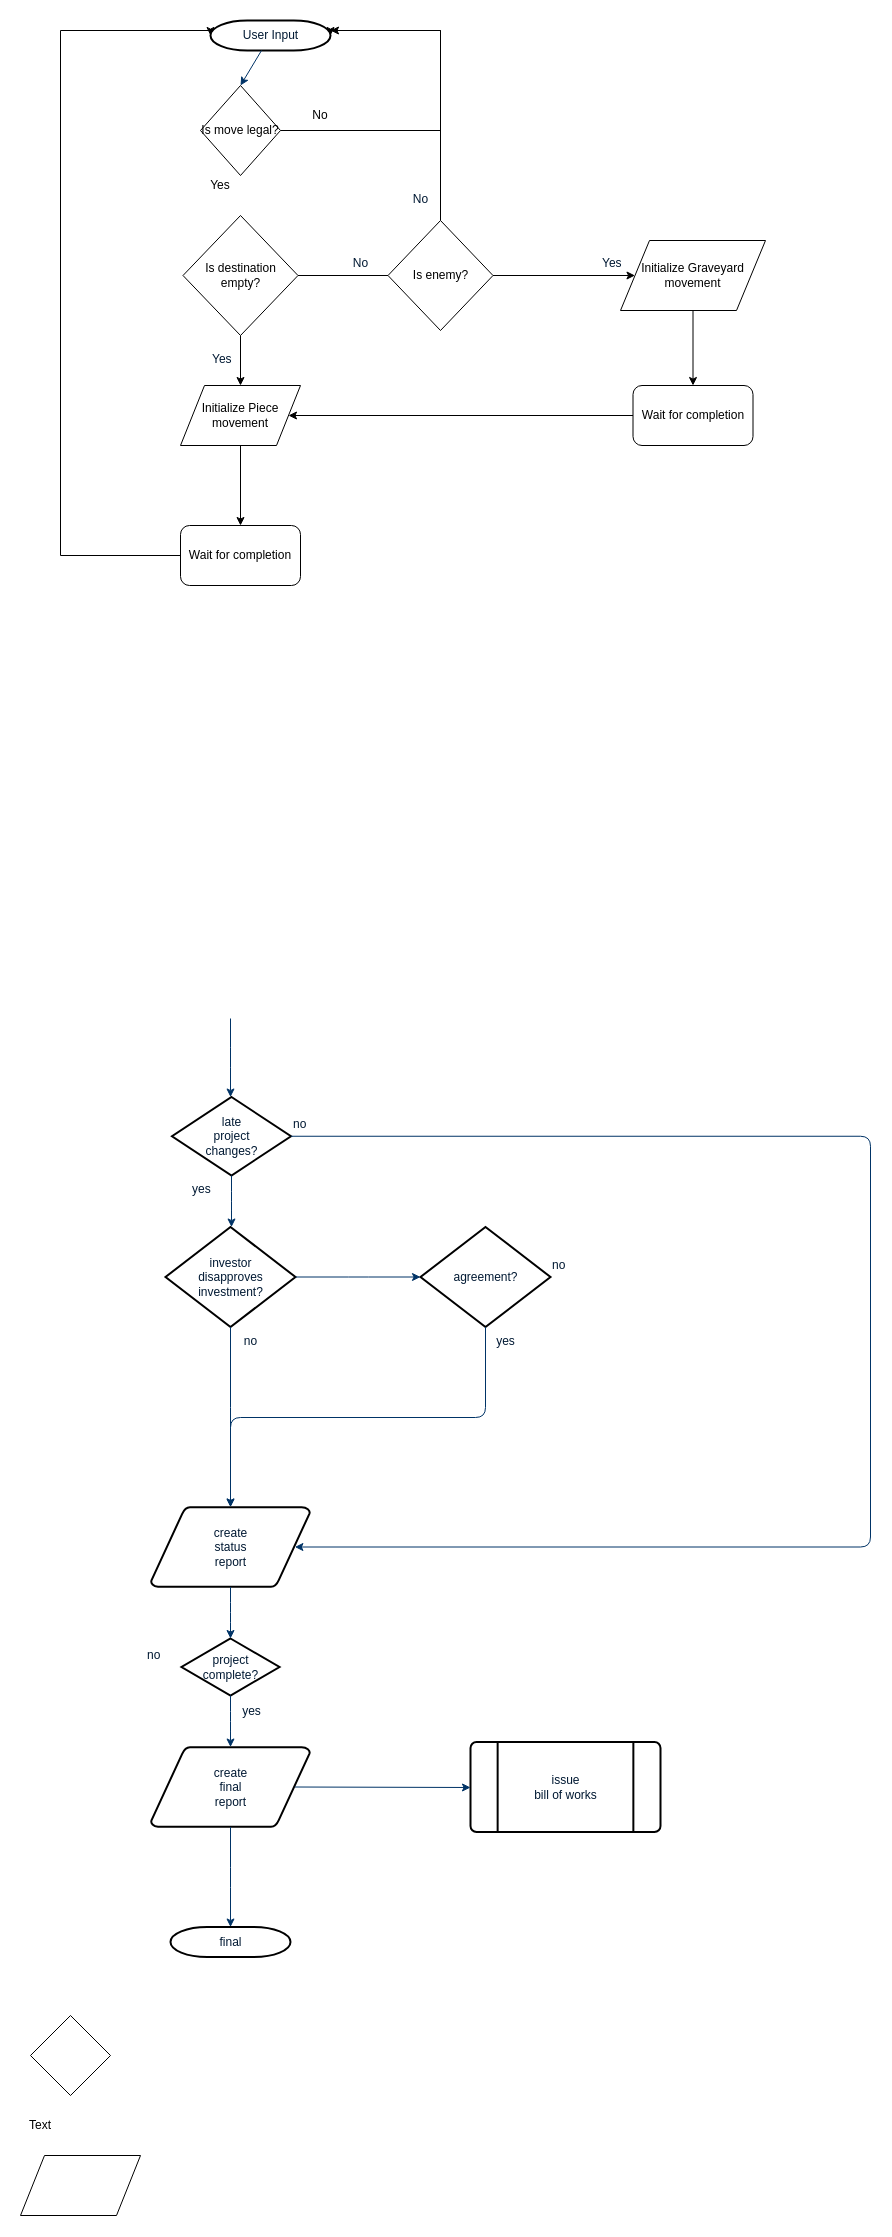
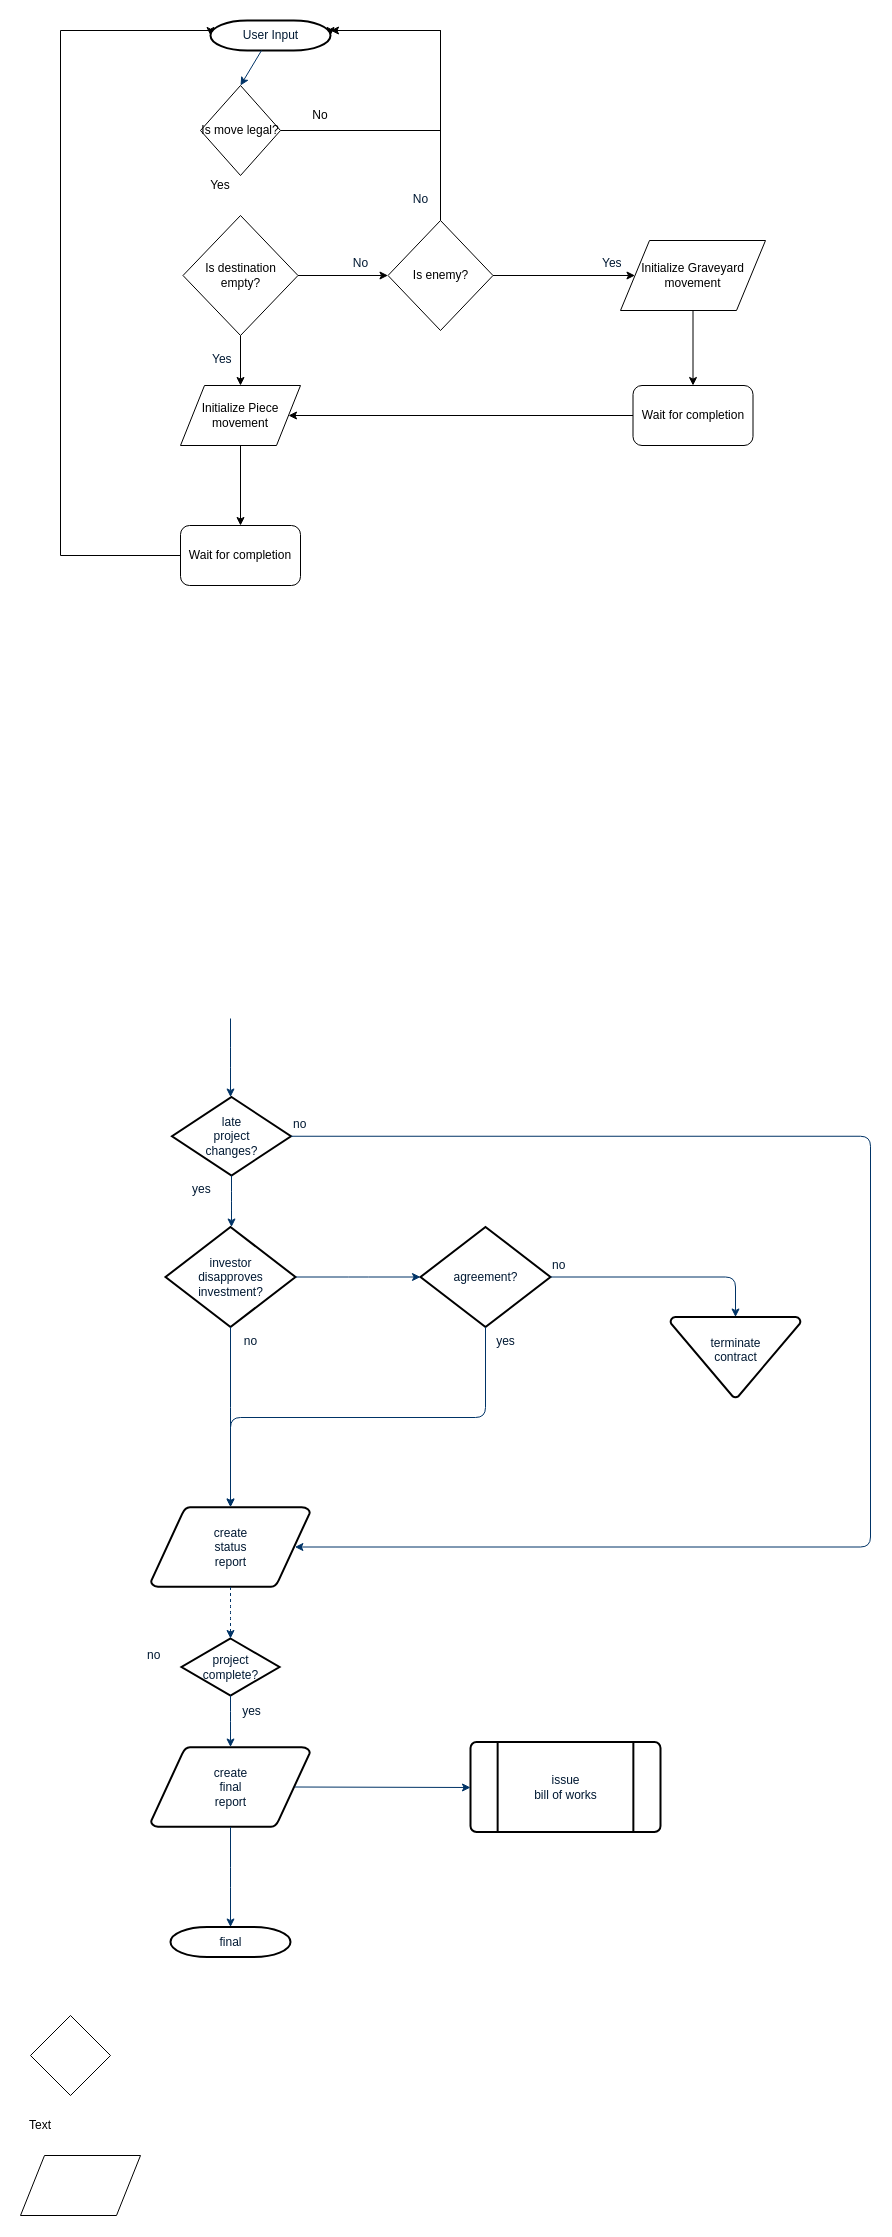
  <mxCell id="0" />
  <mxCell id="1" parent="0" />
  <mxCell id="2" value="User Input" style="shape=mxgraph.flowchart.terminator;fillColor=#FFFFFF;strokeColor=#000000;strokeWidth=2;gradientColor=none;gradientDirection=north;fontColor=#001933;fontStyle=0;html=1;" parent="1" vertex="1"><mxGeometry x="210" y="20" width="120" height="30" as="geometry" /></mxCell>
  <mxCell id="3" style="fontColor=#001933;fontStyle=1;strokeColor=#003366;strokeWidth=1;html=1;" parent="1" source="2" edge="1"><mxGeometry relative="1" as="geometry"><mxPoint x="240" y="85" as="targetPoint" /></mxGeometry></mxCell>
  <mxCell id="4" value="No" style="text;fontColor=#001933;fontStyle=0;html=1;strokeColor=none;gradientColor=none;fillColor=none;strokeWidth=2;align=center;" parent="1" vertex="1"><mxGeometry x="400" y="185" width="40" height="26" as="geometry" /></mxCell>
  <mxCell id="5" value="late&#10;project&#10;changes?" style="shape=mxgraph.flowchart.decision;fillColor=#FFFFFF;strokeColor=#000000;strokeWidth=2;gradientColor=none;gradientDirection=north;fontColor=#001933;fontStyle=0;html=1;" parent="1" vertex="1"><mxGeometry x="171.5" y="1096.5" width="119" height="78.5" as="geometry" /></mxCell>
  <mxCell id="6" value="" style="edgeStyle=elbowEdgeStyle;elbow=horizontal;exitX=0.5;exitY=0.9;exitPerimeter=0;fontColor=#001933;fontStyle=1;strokeColor=#003366;strokeWidth=1;html=1;" parent="1" target="5" edge="1"><mxGeometry x="-10" y="61.5" width="100" height="100" as="geometry"><mxPoint x="230" y="1018" as="sourcePoint" /><mxPoint x="10" y="16.5" as="targetPoint" /></mxGeometry></mxCell>
  <mxCell id="7" value="yes" style="text;fontColor=#001933;fontStyle=0;html=1;strokeColor=none;gradientColor=none;fillColor=none;strokeWidth=2;" parent="1" vertex="1"><mxGeometry x="190" y="1175" width="40" height="26" as="geometry" /></mxCell>
  <mxCell id="8" value="investor&#10;disapproves&#10; investment?" style="shape=mxgraph.flowchart.decision;fillColor=#FFFFFF;strokeColor=#000000;strokeWidth=2;gradientColor=none;gradientDirection=north;fontColor=#001933;fontStyle=0;html=1;" parent="1" vertex="1"><mxGeometry x="165" y="1226.5" width="130" height="100" as="geometry" /></mxCell>
  <mxCell id="9" value="agreement?" style="shape=mxgraph.flowchart.decision;fillColor=#FFFFFF;strokeColor=#000000;strokeWidth=2;gradientColor=none;gradientDirection=north;fontColor=#001933;fontStyle=0;html=1;" parent="1" vertex="1"><mxGeometry x="420" y="1226.5" width="130" height="100" as="geometry" /></mxCell>
  <mxCell id="10" value="" style="edgeStyle=elbowEdgeStyle;elbow=horizontal;exitX=0.5;exitY=1;exitPerimeter=0;fontColor=#001933;fontStyle=1;strokeColor=#003366;strokeWidth=1;html=1;" parent="1" source="5" target="8" edge="1"><mxGeometry x="-10" y="61.5" width="100" height="100" as="geometry"><mxPoint x="-90" y="116.5" as="sourcePoint" /><mxPoint x="10" y="16.5" as="targetPoint" /></mxGeometry></mxCell>
  <mxCell id="11" value="" style="edgeStyle=elbowEdgeStyle;elbow=horizontal;exitX=1;exitY=0.5;exitPerimeter=0;entryX=0;entryY=0.5;entryPerimeter=0;fontColor=#001933;fontStyle=1;strokeColor=#003366;strokeWidth=1;html=1;" parent="1" source="8" target="9" edge="1"><mxGeometry x="-10" y="61.5" width="100" height="100" as="geometry"><mxPoint x="-90" y="116.5" as="sourcePoint" /><mxPoint x="10" y="16.5" as="targetPoint" /></mxGeometry></mxCell>
+ <mxCell id="12" value="terminate&#10;contract&#10;" style="shape=mxgraph.flowchart.merge_or_storage;fillColor=#FFFFFF;strokeColor=#000000;strokeWidth=2;gradientColor=none;gradientDirection=north;fontColor=#001933;fontStyle=0;html=1;" parent="1" vertex="1"><mxGeometry x="670" y="1316.5" width="130" height="80.5" as="geometry" /></mxCell>
+ <mxCell id="13" value="" style="edgeStyle=elbowEdgeStyle;elbow=vertical;exitX=1;exitY=0.5;exitPerimeter=0;entryX=0.5;entryY=0;entryPerimeter=0;fontColor=#001933;fontStyle=1;strokeColor=#003366;strokeWidth=1;html=1;" parent="1" source="9" target="12" edge="1"><mxGeometry x="-10" y="61.5" width="100" height="100" as="geometry"><mxPoint x="-90" y="116.5" as="sourcePoint" /><mxPoint x="10" y="16.5" as="targetPoint" /><Array as="points"><mxPoint x="650" y="1276.5" /></Array></mxGeometry></mxCell>
  <mxCell id="14" value="create&#10;status&#10;report" style="shape=mxgraph.flowchart.data;fillColor=#FFFFFF;strokeColor=#000000;strokeWidth=2;gradientColor=none;gradientDirection=north;fontColor=#001933;fontStyle=0;html=1;" parent="1" vertex="1"><mxGeometry x="150.5" y="1506.5" width="159" height="80" as="geometry" /></mxCell>
  <mxCell id="15" value="" style="edgeStyle=elbowEdgeStyle;elbow=vertical;exitX=0.5;exitY=1;exitPerimeter=0;fontColor=#001933;fontStyle=1;strokeColor=#003366;strokeWidth=1;html=1;" parent="1" source="8" target="14" edge="1"><mxGeometry x="-10" y="61.5" width="100" height="100" as="geometry"><mxPoint x="-90" y="116.5" as="sourcePoint" /><mxPoint x="10" y="16.5" as="targetPoint" /></mxGeometry></mxCell>
  <mxCell id="16" value="" style="edgeStyle=elbowEdgeStyle;elbow=vertical;exitX=0.5;exitY=1;exitPerimeter=0;entryX=0.5;entryY=0;entryPerimeter=0;fontColor=#001933;fontStyle=1;strokeColor=#003366;strokeWidth=1;html=1;" parent="1" source="9" target="14" edge="1"><mxGeometry x="-10" y="61.5" width="100" height="100" as="geometry"><mxPoint x="-90" y="116.5" as="sourcePoint" /><mxPoint x="10" y="16.5" as="targetPoint" /></mxGeometry></mxCell>
  <mxCell id="17" value="project&#10;complete?" style="shape=mxgraph.flowchart.decision;fillColor=#FFFFFF;strokeColor=#000000;strokeWidth=2;gradientColor=none;gradientDirection=north;fontColor=#001933;fontStyle=0;html=1;" parent="1" vertex="1"><mxGeometry x="181" y="1638" width="98" height="57" as="geometry" /></mxCell>
  <mxCell id="18" value="create&#10;final&#10;report" style="shape=mxgraph.flowchart.data;fillColor=#FFFFFF;strokeColor=#000000;strokeWidth=2;gradientColor=none;gradientDirection=north;fontColor=#001933;fontStyle=0;html=1;" parent="1" vertex="1"><mxGeometry x="150.5" y="1746.5" width="159" height="80" as="geometry" /></mxCell>
  <mxCell id="19" value="issue&#10;bill of works" style="shape=mxgraph.flowchart.predefined_process;fillColor=#FFFFFF;strokeColor=#000000;strokeWidth=2;gradientColor=none;gradientDirection=north;fontColor=#001933;fontStyle=0;html=1;" parent="1" vertex="1"><mxGeometry x="470" y="1741.5" width="190" height="90" as="geometry" /></mxCell>
  <mxCell id="20" value="final" style="shape=mxgraph.flowchart.terminator;fillColor=#FFFFFF;strokeColor=#000000;strokeWidth=2;gradientColor=none;gradientDirection=north;fontColor=#001933;fontStyle=0;html=1;" parent="1" vertex="1"><mxGeometry x="170" y="1926.5" width="120" height="30" as="geometry" /></mxCell>
- <mxCell id="21" value="" style="edgeStyle=elbowEdgeStyle;elbow=vertical;exitX=0.5;exitY=1;exitPerimeter=0;entryX=0.5;entryY=0;entryPerimeter=0;fontColor=#001933;fontStyle=1;strokeColor=#003366;strokeWidth=1;html=1;" parent="1" source="14" target="17" edge="1"><mxGeometry x="-10" y="61.5" width="100" height="100" as="geometry"><mxPoint x="-90" y="116.5" as="sourcePoint" /><mxPoint x="10" y="16.5" as="targetPoint" /></mxGeometry></mxCell>
+ <mxCell id="21" value="" style="edgeStyle=elbowEdgeStyle;elbow=vertical;exitX=0.5;exitY=1;exitPerimeter=0;entryX=0.5;entryY=0;entryPerimeter=0;fontColor=#001933;fontStyle=1;strokeColor=#003366;strokeWidth=1;html=1;dashed=1;" parent="1" source="14" target="17" edge="1"><mxGeometry x="-10" y="61.5" width="100" height="100" as="geometry"><mxPoint x="-90" y="116.5" as="sourcePoint" /><mxPoint x="10" y="16.5" as="targetPoint" /></mxGeometry></mxCell>
  <mxCell id="22" value="" style="edgeStyle=elbowEdgeStyle;elbow=vertical;exitX=0.5;exitY=1;exitPerimeter=0;entryX=0.5;entryY=0;entryPerimeter=0;fontColor=#001933;fontStyle=1;strokeColor=#003366;strokeWidth=1;html=1;" parent="1" source="17" target="18" edge="1"><mxGeometry x="-10" y="61.5" width="100" height="100" as="geometry"><mxPoint x="-90" y="116.5" as="sourcePoint" /><mxPoint x="10" y="16.5" as="targetPoint" /></mxGeometry></mxCell>
  <mxCell id="23" value="" style="edgeStyle=elbowEdgeStyle;elbow=vertical;exitX=0.5;exitY=1;exitPerimeter=0;entryX=0.5;entryY=0;entryPerimeter=0;fontColor=#001933;fontStyle=1;strokeColor=#003366;strokeWidth=1;html=1;" parent="1" source="18" target="20" edge="1"><mxGeometry x="-10" y="61.5" width="100" height="100" as="geometry"><mxPoint x="-90" y="116.5" as="sourcePoint" /><mxPoint x="10" y="16.5" as="targetPoint" /></mxGeometry></mxCell>
  <mxCell id="24" value="" style="edgeStyle=elbowEdgeStyle;elbow=vertical;exitX=0.905;exitY=0.5;exitPerimeter=0;entryX=0;entryY=0.5;entryPerimeter=0;fontColor=#001933;fontStyle=1;strokeColor=#003366;strokeWidth=1;html=1;" parent="1" source="18" target="19" edge="1"><mxGeometry x="-10" y="61.5" width="100" height="100" as="geometry"><mxPoint x="-90" y="116.5" as="sourcePoint" /><mxPoint x="10" y="16.5" as="targetPoint" /></mxGeometry></mxCell>
  <mxCell id="25" value="" style="edgeStyle=elbowEdgeStyle;elbow=horizontal;exitX=1;exitY=0.5;exitPerimeter=0;entryX=0.905;entryY=0.5;entryPerimeter=0;fontColor=#001933;fontStyle=1;strokeColor=#003366;strokeWidth=1;html=1;" parent="1" source="5" target="14" edge="1"><mxGeometry width="100" height="100" as="geometry"><mxPoint y="55" as="sourcePoint" x="-80" /><mxPoint x="20" as="targetPoint" y="-45" /><Array as="points"><mxPoint x="870" y="1275" /></Array></mxGeometry></mxCell>
  <mxCell id="26" value="no" style="text;fontColor=#001933;fontStyle=0;html=1;strokeColor=none;gradientColor=none;fillColor=none;strokeWidth=2;" parent="1" vertex="1"><mxGeometry x="290.5" y="1109.75" width="40" height="26" as="geometry" /></mxCell>
  <mxCell id="27" value="Yes" style="text;fontColor=#001933;fontStyle=0;html=1;strokeColor=none;gradientColor=none;fillColor=none;strokeWidth=2;" parent="1" vertex="1"><mxGeometry x="600" y="249" width="40" height="26" as="geometry" /></mxCell>
  <mxCell id="28" value="no" style="text;fontColor=#001933;fontStyle=0;html=1;strokeColor=none;gradientColor=none;fillColor=none;strokeWidth=2;align=center;" parent="1" vertex="1"><mxGeometry x="230" y="1326.5" width="40" height="26" as="geometry" /></mxCell>
  <mxCell id="29" value="yes" style="text;fontColor=#001933;fontStyle=0;html=1;strokeColor=none;gradientColor=none;fillColor=none;strokeWidth=2;align=center;" parent="1" vertex="1"><mxGeometry x="485" y="1326.5" width="40" height="26" as="geometry" /></mxCell>
  <mxCell id="30" value="no" style="text;fontColor=#001933;fontStyle=0;html=1;strokeColor=none;gradientColor=none;fillColor=none;strokeWidth=2;" parent="1" vertex="1"><mxGeometry x="550" y="1250.5" width="40" height="26" as="geometry" /></mxCell>
  <mxCell id="31" value="yes" style="text;fontColor=#001933;fontStyle=0;html=1;strokeColor=none;gradientColor=none;fillColor=none;strokeWidth=2;align=center;" parent="1" vertex="1"><mxGeometry x="231" y="1696.5" width="40" height="26" as="geometry" /></mxCell>
  <mxCell id="32" value="no" style="text;fontColor=#001933;fontStyle=0;html=1;strokeColor=none;gradientColor=none;fillColor=none;strokeWidth=2;" parent="1" vertex="1"><mxGeometry x="145" y="1640.5" width="40" height="26" as="geometry" /></mxCell>
  <mxCell id="33" value="" style="edgeStyle=orthogonalEdgeStyle;rounded=0;orthogonalLoop=1;jettySize=auto;html=1;entryX=1;entryY=0.5;entryDx=0;entryDy=0;entryPerimeter=0;" parent="1" source="34" target="2" edge="1"><mxGeometry relative="1" as="geometry"><mxPoint x="370" y="35" as="targetPoint" /><Array as="points"><mxPoint x="440" y="130" /><mxPoint x="440" y="30" /></Array></mxGeometry></mxCell>
  <mxCell id="34" value="Is move legal?" style="rhombus;whiteSpace=wrap;html=1;" parent="1" vertex="1"><mxGeometry x="200" y="85" width="80" height="90" as="geometry" /></mxCell>
  <mxCell id="35" value="" style="rhombus;whiteSpace=wrap;html=1;" parent="1" vertex="1"><mxGeometry x="30" y="2015" width="80" height="80" as="geometry" /></mxCell>
  <mxCell id="36" value="No" style="text;html=1;strokeColor=none;fillColor=none;align=center;verticalAlign=middle;whiteSpace=wrap;rounded=0;" parent="1" vertex="1"><mxGeometry x="300" y="105" width="40" height="20" as="geometry" /></mxCell>
  <mxCell id="37" value="Text" style="text;html=1;strokeColor=none;fillColor=none;align=center;verticalAlign=middle;whiteSpace=wrap;rounded=0;" parent="1" vertex="1"><mxGeometry x="20" y="2115" width="40" height="20" as="geometry" /></mxCell>
  <mxCell id="38" value="Yes" style="text;html=1;strokeColor=none;fillColor=none;align=center;verticalAlign=middle;whiteSpace=wrap;rounded=0;" parent="1" vertex="1"><mxGeometry x="200" y="175" width="40" height="20" as="geometry" /></mxCell>
  <mxCell id="39" value="" style="edgeStyle=orthogonalEdgeStyle;rounded=0;orthogonalLoop=1;jettySize=auto;html=1;" parent="1" source="41" target="44" edge="1"><mxGeometry relative="1" as="geometry" /></mxCell>
- <mxCell id="40" value="" style="edgeStyle=orthogonalEdgeStyle;rounded=0;orthogonalLoop=1;jettySize=auto;html=1;entryX=0;entryY=0.5;entryDx=0;entryDy=0;endArrow=none;" parent="1" source="41" target="48" edge="1"><mxGeometry relative="1" as="geometry"><mxPoint x="377.5" y="275" as="targetPoint" /></mxGeometry></mxCell>
+ <mxCell id="40" value="" style="edgeStyle=orthogonalEdgeStyle;rounded=0;orthogonalLoop=1;jettySize=auto;html=1;entryX=0;entryY=0.5;entryDx=0;entryDy=0;" parent="1" source="41" target="48" edge="1"><mxGeometry relative="1" as="geometry"><mxPoint x="377.5" y="275" as="targetPoint" /></mxGeometry></mxCell>
  <mxCell id="41" value="&lt;font style=&quot;font-size: 12px&quot;&gt;Is destination empty?&lt;/font&gt;" style="rhombus;whiteSpace=wrap;html=1;" parent="1" vertex="1"><mxGeometry x="182.5" y="215" width="115" height="120" as="geometry" /></mxCell>
  <mxCell id="42" value="" style="shape=parallelogram;perimeter=parallelogramPerimeter;whiteSpace=wrap;html=1;" parent="1" vertex="1"><mxGeometry x="20" y="2155" width="120" height="60" as="geometry" /></mxCell>
  <mxCell id="43" value="" style="edgeStyle=orthogonalEdgeStyle;rounded=0;orthogonalLoop=1;jettySize=auto;html=1;" parent="1" source="44" target="55" edge="1"><mxGeometry relative="1" as="geometry" /></mxCell>
  <mxCell id="44" value="Initialize Piece movement" style="shape=parallelogram;perimeter=parallelogramPerimeter;whiteSpace=wrap;html=1;" parent="1" vertex="1"><mxGeometry x="180" y="385" width="120" height="60" as="geometry" /></mxCell>
  <mxCell id="45" value="" style="edgeStyle=orthogonalEdgeStyle;rounded=0;orthogonalLoop=1;jettySize=auto;html=1;" parent="1" source="46" target="53" edge="1"><mxGeometry relative="1" as="geometry" /></mxCell>
  <mxCell id="46" value="Initialize Graveyard movement" style="shape=parallelogram;perimeter=parallelogramPerimeter;whiteSpace=wrap;html=1;" parent="1" vertex="1"><mxGeometry x="620" y="240" width="145" height="70" as="geometry" /></mxCell>
  <mxCell id="47" value="" style="edgeStyle=orthogonalEdgeStyle;rounded=0;orthogonalLoop=1;jettySize=auto;html=1;entryX=0;entryY=0.5;entryDx=0;entryDy=0;" parent="1" source="48" target="46" edge="1"><mxGeometry relative="1" as="geometry"><mxPoint x="572.5" y="275" as="targetPoint" /></mxGeometry></mxCell>
  <mxCell id="48" value="Is enemy?" style="rhombus;whiteSpace=wrap;html=1;" parent="1" vertex="1"><mxGeometry x="387.5" y="220" width="105" height="110" as="geometry" /></mxCell>
  <mxCell id="49" value="No" style="text;fontColor=#001933;fontStyle=0;html=1;strokeColor=none;gradientColor=none;fillColor=none;strokeWidth=2;align=center;" parent="1" vertex="1"><mxGeometry x="340" y="249" width="40" height="26" as="geometry" /></mxCell>
  <mxCell id="50" value="" style="edgeStyle=orthogonalEdgeStyle;rounded=0;orthogonalLoop=1;jettySize=auto;html=1;exitX=0.5;exitY=0;exitDx=0;exitDy=0;" parent="1" source="48" target="2" edge="1"><mxGeometry relative="1" as="geometry"><mxPoint x="440" y="25" as="sourcePoint" /><Array as="points"><mxPoint x="440" y="30" /></Array></mxGeometry></mxCell>
  <mxCell id="51" value="Yes" style="text;fontColor=#001933;fontStyle=0;html=1;strokeColor=none;gradientColor=none;fillColor=none;strokeWidth=2;" parent="1" vertex="1"><mxGeometry x="210" y="345" width="40" height="26" as="geometry" /></mxCell>
  <mxCell id="52" value="" style="edgeStyle=orthogonalEdgeStyle;rounded=0;orthogonalLoop=1;jettySize=auto;html=1;entryX=1;entryY=0.5;entryDx=0;entryDy=0;" parent="1" source="53" target="44" edge="1"><mxGeometry relative="1" as="geometry"><mxPoint x="552.5" y="415" as="targetPoint" /></mxGeometry></mxCell>
  <mxCell id="53" value="Wait for completion" style="rounded=1;whiteSpace=wrap;html=1;" parent="1" vertex="1"><mxGeometry x="632.5" y="385" width="120" height="60" as="geometry" /></mxCell>
  <mxCell id="54" value="" style="edgeStyle=orthogonalEdgeStyle;rounded=0;orthogonalLoop=1;jettySize=auto;html=1;entryX=0;entryY=0.5;entryDx=0;entryDy=0;entryPerimeter=0;" parent="1" source="55" target="2" edge="1"><mxGeometry relative="1" as="geometry"><mxPoint x="60" y="25" as="targetPoint" /><Array as="points"><mxPoint x="60" y="555" /><mxPoint x="60" y="30" /></Array></mxGeometry></mxCell>
  <mxCell id="55" value="Wait for completion" style="rounded=1;whiteSpace=wrap;html=1;" parent="1" vertex="1"><mxGeometry x="180" y="525" width="120" height="60" as="geometry" /></mxCell>
